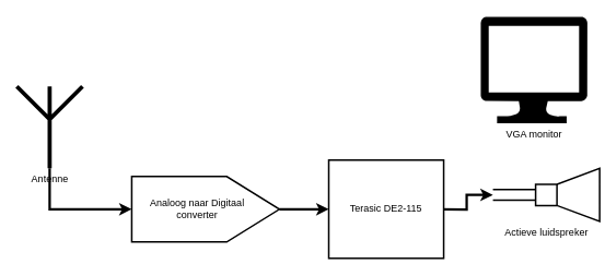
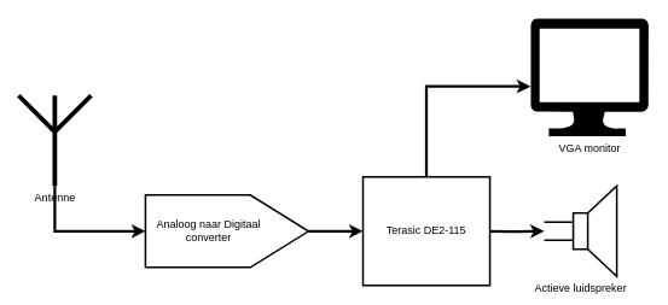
  <mxCell id="0" />
  <mxCell id="1" parent="0" />
  <mxCell id="2" style="edgeStyle=orthogonalEdgeStyle;rounded=0;orthogonalLoop=1;jettySize=auto;html=1;exitX=0.5;exitY=1;exitDx=0;exitDy=0;exitPerimeter=0;entryX=0;entryY=0.5;entryDx=0;entryDy=0;entryPerimeter=0;strokeWidth=3;" parent="1" source="3" target="6" edge="1"><mxGeometry relative="1" as="geometry"><Array as="points"><mxPoint x="90" y="255" /><mxPoint x="90" y="255" /></Array></mxGeometry></mxCell>
  <mxCell id="3" value="Antenne" style="verticalLabelPosition=bottom;shadow=0;dashed=0;align=center;html=1;verticalAlign=top;shape=mxgraph.electrical.radio.aerial_-_antenna_1;strokeWidth=5;" parent="1" vertex="1"><mxGeometry x="20" y="105" width="80" height="100" as="geometry" /></mxCell>
- <mxCell id="4" value="Actieve luidspreker" style="pointerEvents=1;verticalLabelPosition=bottom;shadow=0;dashed=0;align=center;html=1;verticalAlign=top;shape=mxgraph.electrical.electro-mechanical.loudspeaker;strokeWidth=2;" parent="1" vertex="1"><mxGeometry x="600" y="205" width="130" height="65" as="geometry" /></mxCell>
+ <mxCell id="4" value="Actieve luidspreker" style="pointerEvents=1;verticalLabelPosition=bottom;shadow=0;dashed=0;align=center;html=1;verticalAlign=top;shape=mxgraph.electrical.electro-mechanical.loudspeaker;strokeWidth=2;" parent="1" vertex="1"><mxGeometry x="600" y="205" width="80" height="100" as="geometry" /></mxCell>
  <mxCell id="5" style="edgeStyle=orthogonalEdgeStyle;rounded=0;orthogonalLoop=1;jettySize=auto;html=1;exitX=1;exitY=0.5;exitDx=0;exitDy=0;exitPerimeter=0;strokeWidth=3;" parent="1" source="6" edge="1"><mxGeometry relative="1" as="geometry"><mxPoint x="400" y="255" as="targetPoint" /></mxGeometry></mxCell>
  <mxCell id="6" value="" style="verticalLabelPosition=bottom;shadow=0;dashed=0;align=center;html=1;verticalAlign=top;shape=mxgraph.electrical.abstract.dac;strokeWidth=2;" parent="1" vertex="1"><mxGeometry x="160" y="215" width="180" height="80" as="geometry" /></mxCell>
  <mxCell id="7" style="edgeStyle=orthogonalEdgeStyle;rounded=0;orthogonalLoop=1;jettySize=auto;html=1;exitX=1;exitY=0.5;exitDx=0;exitDy=0;strokeWidth=3;" parent="1" target="4" edge="1"><mxGeometry relative="1" as="geometry"><mxPoint x="535" y="255" as="sourcePoint" /></mxGeometry></mxCell>
+ <mxCell id="8" style="edgeStyle=orthogonalEdgeStyle;rounded=0;orthogonalLoop=1;jettySize=auto;html=1;strokeWidth=3;fontSize=12;" edge="1" parent="1" source="9" target="11"><mxGeometry relative="1" as="geometry"><Array as="points"><mxPoint x="470" y="95" /></Array></mxGeometry></mxCell>
  <mxCell id="9" value="Terasic DE2-115" style="rounded=0;whiteSpace=wrap;html=1;strokeWidth=2;" parent="1" vertex="1"><mxGeometry x="400" y="195" width="140" height="120" as="geometry" /></mxCell>
- <mxCell id="10" value="&lt;span style=&quot;&quot;&gt;Analoog naar Digitaal converter&lt;/span&gt;" style="text;html=1;strokeColor=none;fillColor=none;align=center;verticalAlign=middle;whiteSpace=wrap;rounded=0;" parent="1" vertex="1"><mxGeometry x="180" y="240" width="120" height="30" as="geometry" /></mxCell>
+ <mxCell id="10" value="&lt;span style=&quot;&quot;&gt;Analoog naar Digitaal converter&lt;/span&gt;" style="text;html=1;strokeColor=none;fillColor=none;align=center;verticalAlign=middle;whiteSpace=wrap;rounded=0;" parent="1" vertex="1"><mxGeometry x="170" y="240" width="120" height="30" as="geometry" /></mxCell>
  <mxCell id="11" value="VGA monitor" style="verticalLabelPosition=bottom;html=1;verticalAlign=top;align=center;strokeColor=none;shape=mxgraph.azure.computer;pointerEvents=1;fillColor=#000000;fontSize=12;" vertex="1" parent="1"><mxGeometry x="585" y="20" width="130" height="130" as="geometry" /></mxCell>
